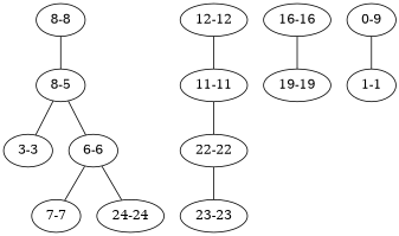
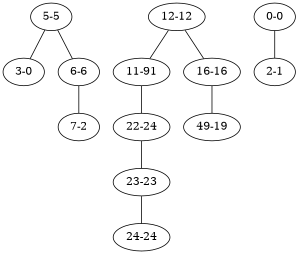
  graph {
-   "8-8"
-   "5-5" [label="8-5"]
-   "3-3"
+   "5-5"
+   "3-3" [label="3-0"]
    "6-6"
    "12-12"
-   "11-11"
+   "11-11" [label="11-91"]
    "16-16"
-   "7-7"
-   "0-0" [label="0-9"]
-   "1-1"
-   "22-22"
-   "19-19"
+   "7-7" [label="7-2"]
+   "0-0"
+   "1-1" [label="2-1"]
+   "22-22" [label="22-24"]
+   "19-19" [label="49-19"]
    "23-23"
    "24-24"
-   "8-8" -- "5-5"
    "5-5" -- "3-3"
    "5-5" -- "6-6"
    "6-6" -- "7-7"
    "12-12" -- "11-11"
+   "12-12" -- "16-16"
    "11-11" -- "22-22"
    "16-16" -- "19-19"
    "0-0" -- "1-1"
    "22-22" -- "23-23"
-   "6-6" -- "24-24"
+   "23-23" -- "24-24"
  }
